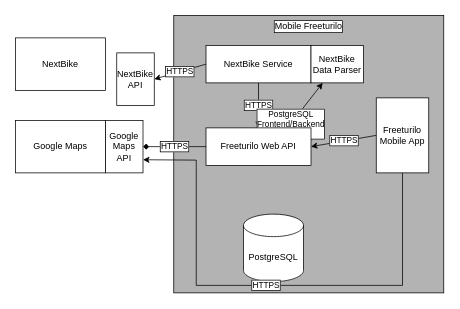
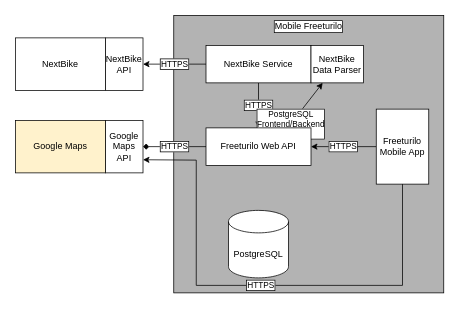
  <mxCell id="0" />
  <mxCell id="1" parent="0" />
  <mxCell id="2" value="" style="rounded=0;whiteSpace=wrap;html=1;fillColor=#B3B3B3;" parent="1" vertex="1"><mxGeometry x="231" y="20" width="360" height="370" as="geometry" /></mxCell>
  <mxCell id="3" value="HTTPS" style="rounded=0;orthogonalLoop=1;jettySize=auto;html=1;exitX=0;exitY=0.5;exitDx=0;exitDy=0;entryX=1;entryY=0.5;entryDx=0;entryDy=0;startArrow=none;startFill=0;labelBorderColor=#000000;" parent="1" source="12" target="8" edge="1"><mxGeometry relative="1" as="geometry"><mxPoint x="274" y="85" as="sourcePoint" /></mxGeometry></mxCell>
  <mxCell id="4" value="HTTPS" style="rounded=0;orthogonalLoop=1;jettySize=auto;html=1;exitX=0;exitY=0.5;exitDx=0;exitDy=0;entryX=0.5;entryY=1;entryDx=0;entryDy=0;startArrow=none;startFill=0;labelBorderColor=#000000;endArrow=diamond;" parent="1" source="14" target="7" edge="1"><mxGeometry relative="1" as="geometry"><mxPoint x="274" y="195" as="sourcePoint" /></mxGeometry></mxCell>
  <mxCell id="5" value="HTTPS" style="edgeStyle=none;rounded=0;orthogonalLoop=1;jettySize=auto;html=1;exitX=0;exitY=0.5;exitDx=0;exitDy=0;entryX=1;entryY=0.5;entryDx=0;entryDy=0;startArrow=none;startFill=0;labelBorderColor=#000000;" parent="1" source="6" target="14" edge="1"><mxGeometry relative="1" as="geometry"><mxPoint x="541" y="220" as="sourcePoint" /><mxPoint x="430" y="220" as="targetPoint" /></mxGeometry></mxCell>
- <mxCell id="6" value="Freeturilo Mobile App" style="rounded=0;whiteSpace=wrap;html=1;" parent="1" vertex="1"><mxGeometry x="501" y="130" width="70" height="100" as="geometry" /></mxCell>
+ <mxCell id="6" value="Freeturilo Mobile App" style="rounded=0;whiteSpace=wrap;html=1;" parent="1" vertex="1"><mxGeometry x="501" y="145" width="70" height="100" as="geometry" /></mxCell>
  <mxCell id="7" value="&lt;div&gt;Google Maps API&lt;/div&gt;" style="rounded=0;whiteSpace=wrap;html=1;direction=north;" parent="1" vertex="1"><mxGeometry x="140" y="160" width="50" height="70" as="geometry" /></mxCell>
- <mxCell id="8" value="&lt;div&gt;NextBike&lt;/div&gt;&lt;div&gt;API&lt;br&gt;&lt;/div&gt;" style="rounded=0;whiteSpace=wrap;html=1;" parent="1" vertex="1"><mxGeometry x="155" y="70" width="50" height="70" as="geometry" /></mxCell>
- <mxCell id="9" value="Google Maps" style="rounded=0;whiteSpace=wrap;html=1;" parent="1" vertex="1"><mxGeometry x="20" y="160" width="120" height="70" as="geometry" /></mxCell>
+ <mxCell id="8" value="&lt;div&gt;NextBike&lt;/div&gt;&lt;div&gt;API&lt;br&gt;&lt;/div&gt;" style="rounded=0;whiteSpace=wrap;html=1;" parent="1" vertex="1"><mxGeometry x="140" y="50" width="50" height="70" as="geometry" /></mxCell>
+ <mxCell id="9" value="Google Maps" style="rounded=0;whiteSpace=wrap;html=1;fillColor=#fff2cc;" parent="1" vertex="1"><mxGeometry x="20" y="160" width="120" height="70" as="geometry" /></mxCell>
  <mxCell id="10" value="NextBike" style="rounded=0;whiteSpace=wrap;html=1;" parent="1" vertex="1"><mxGeometry x="20" y="50" width="120" height="70" as="geometry" /></mxCell>
  <mxCell id="11" value="HTTPS" style="edgeStyle=none;rounded=0;orthogonalLoop=1;jettySize=auto;html=1;exitX=0.5;exitY=1;exitDx=0;exitDy=0;entryX=0.5;entryY=0;entryDx=0;entryDy=0;startArrow=none;startFill=0;labelBorderColor=#000000;" parent="1" source="12" target="14" edge="1"><mxGeometry relative="1" as="geometry" /></mxCell>
  <mxCell id="12" value="NextBike Service" style="rounded=0;whiteSpace=wrap;html=1;fillColor=default;" parent="1" vertex="1"><mxGeometry x="274" y="60" width="140" height="50" as="geometry" /></mxCell>
  <mxCell id="13" value="&lt;div&gt;PostgreSQL&lt;/div&gt;&lt;div&gt;Frontend/Backend&lt;/div&gt;&lt;div&gt;protocol&lt;/div&gt;" style="edgeStyle=none;rounded=0;orthogonalLoop=1;jettySize=auto;html=1;exitX=0.5;exitY=1;exitDx=0;exitDy=0;startArrow=none;startFill=0;labelBorderColor=#000000;" parent="1" source="14" target="17" edge="1"><mxGeometry relative="1" as="geometry" /></mxCell>
  <mxCell id="14" value="Freeturilo Web API" style="rounded=0;whiteSpace=wrap;html=1;fillColor=default;" parent="1" vertex="1"><mxGeometry x="274" y="170" width="140" height="50" as="geometry" /></mxCell>
- <mxCell id="15" value="PostgreSQL" style="shape=cylinder3;whiteSpace=wrap;html=1;boundedLbl=1;backgroundOutline=1;size=15;" parent="1" vertex="1"><mxGeometry x="324" y="285" width="80" height="90" as="geometry" /></mxCell>
+ <mxCell id="15" value="PostgreSQL" style="shape=cylinder3;whiteSpace=wrap;html=1;boundedLbl=1;backgroundOutline=1;size=15;" parent="1" vertex="1"><mxGeometry x="304" y="280" width="80" height="90" as="geometry" /></mxCell>
  <mxCell id="16" value="Mobile Freeturilo" style="text;html=1;strokeColor=none;fillColor=none;align=center;verticalAlign=middle;whiteSpace=wrap;rounded=0;labelBorderColor=#000000;labelBackgroundColor=default;" parent="1" vertex="1"><mxGeometry x="361" y="20" width="100" height="30" as="geometry" /></mxCell>
  <mxCell id="17" value="&lt;div&gt;NextBike&lt;/div&gt;&lt;div&gt;Data Parser&lt;/div&gt;" style="rounded=0;whiteSpace=wrap;html=1;fillColor=#FFFFFF;" parent="1" vertex="1"><mxGeometry x="414" y="60" width="70" height="50" as="geometry" /></mxCell>
  <mxCell id="18" value="HTTPS" style="edgeStyle=none;rounded=0;orthogonalLoop=1;jettySize=auto;html=1;exitX=0.5;exitY=1;exitDx=0;exitDy=0;entryX=0.25;entryY=1;entryDx=0;entryDy=0;startArrow=none;startFill=0;labelBorderColor=#000000;" edge="1" parent="1" source="6" target="7"><mxGeometry relative="1" as="geometry"><mxPoint x="511" y="205" as="sourcePoint" /><mxPoint x="424" y="205" as="targetPoint" /><Array as="points"><mxPoint x="536" y="380" /><mxPoint x="261" y="380" /><mxPoint x="261" y="213" /></Array></mxGeometry></mxCell>
